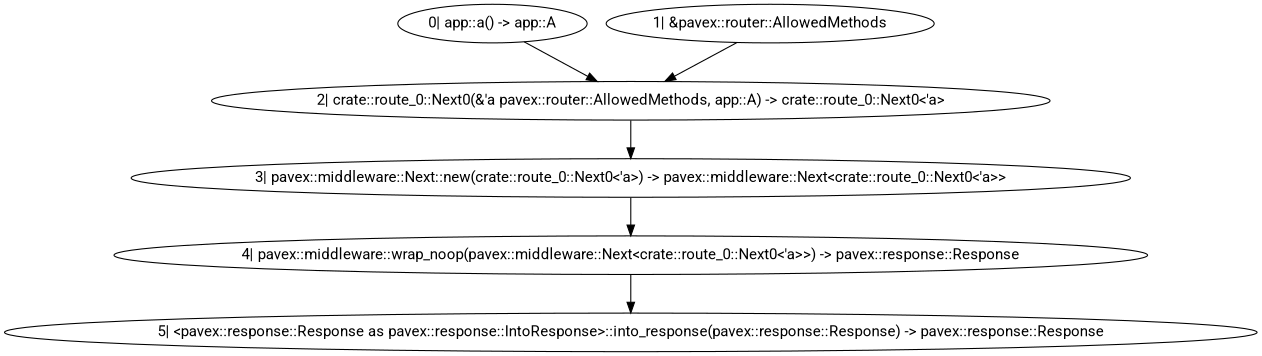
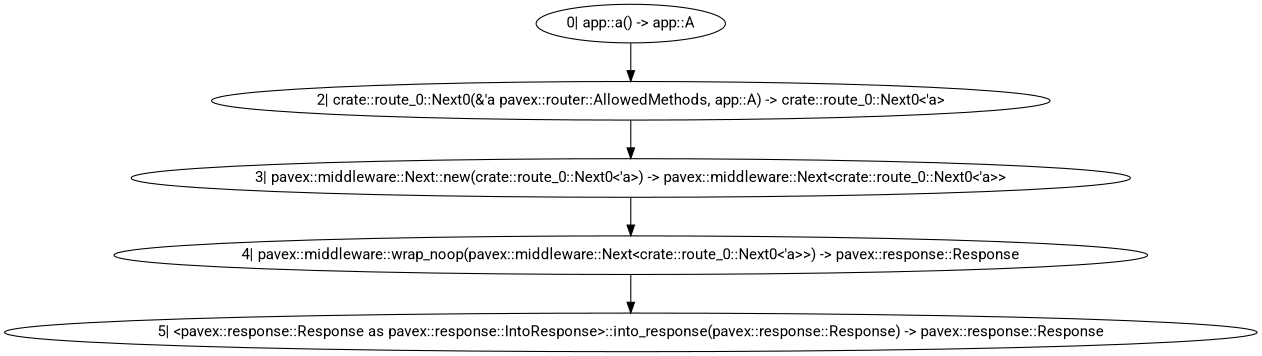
  digraph {
    fontname=Roboto
    node [fontname=Roboto]
    edge [fontname=Roboto]
    n1 [label="0| app::a() -> app::A"]
    n2 [label="2| crate::route_0::Next0(&'a pavex::router::AllowedMethods, app::A) -> crate::route_0::Next0<'a>"]
-   n3 [label="1| &pavex::router::AllowedMethods"]
    n4 [label="3| pavex::middleware::Next::new(crate::route_0::Next0<'a>) -> pavex::middleware::Next<crate::route_0::Next0<'a>>"]
    n5 [label="4| pavex::middleware::wrap_noop(pavex::middleware::Next<crate::route_0::Next0<'a>>) -> pavex::response::Response"]
    n6 [label="5| <pavex::response::Response as pavex::response::IntoResponse>::into_response(pavex::response::Response) -> pavex::response::Response"]
    n1 -> n2
    n2 -> n4
-   n3 -> n2
    n4 -> n5
    n5 -> n6
  }
